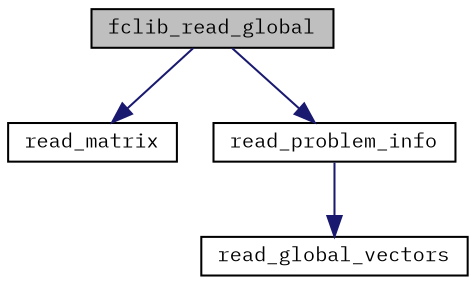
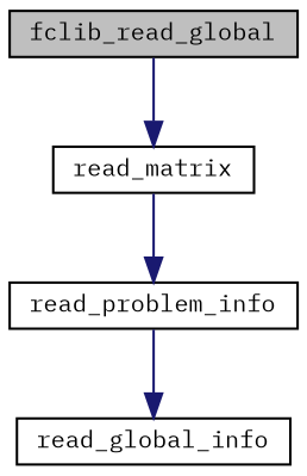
  digraph {
    fontname="IBM Plex Mono"
    rankdir=TB
    node [color=black fillcolor=white fontname="IBM Plex Mono" fontsize=10 shape=record style=filled]
    edge [color=midnightblue fontname="IBM Plex Mono" fontsize=10 labelfontname=Helvetica labelfontsize=10 style=solid]
    n1 [fillcolor=grey75 fontcolor=black height=0.2 label=fclib_read_global width=0.4]
    n2 [height=0.2 label=read_matrix width=0.4]
    n3 [height=0.2 label=read_problem_info width=0.4]
-   n4 [height=0.2 label=read_global_vectors width=0.4]
+   n4 [height=0.2 label=read_global_info width=0.4]
    n1 -> n2
-   n1 -> n3
+   n2 -> n3
    n3 -> n4
  }
